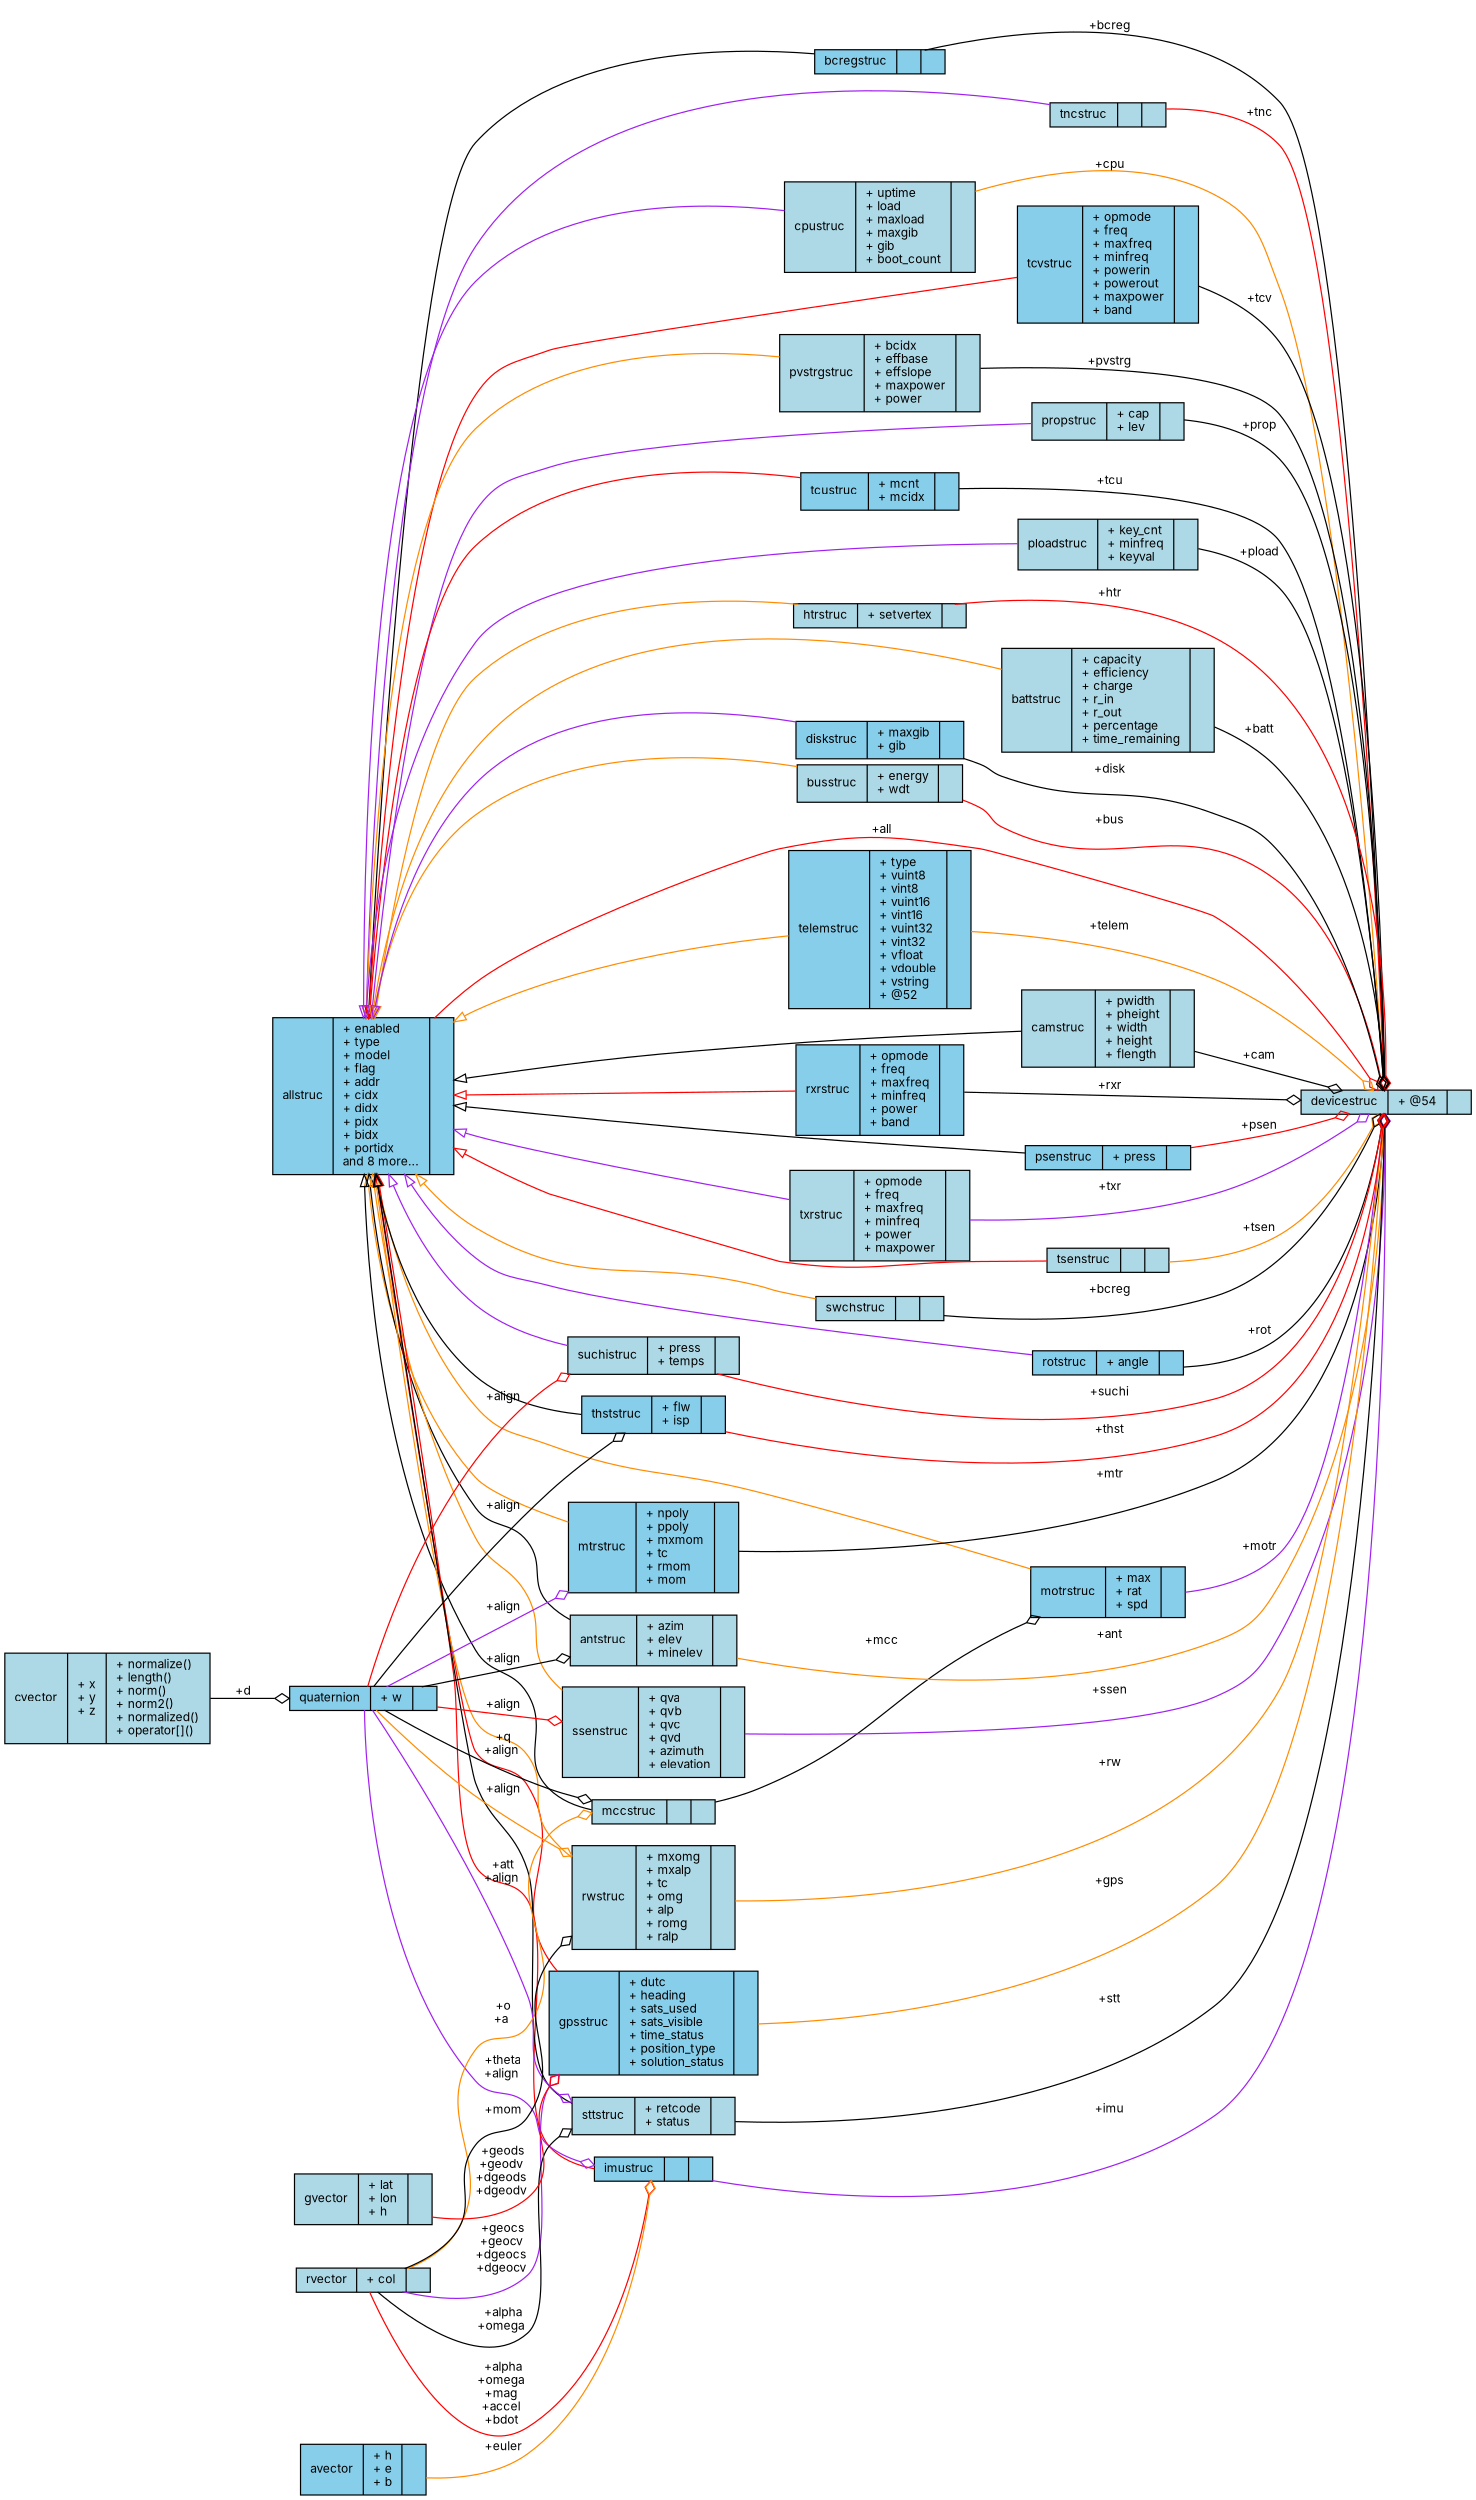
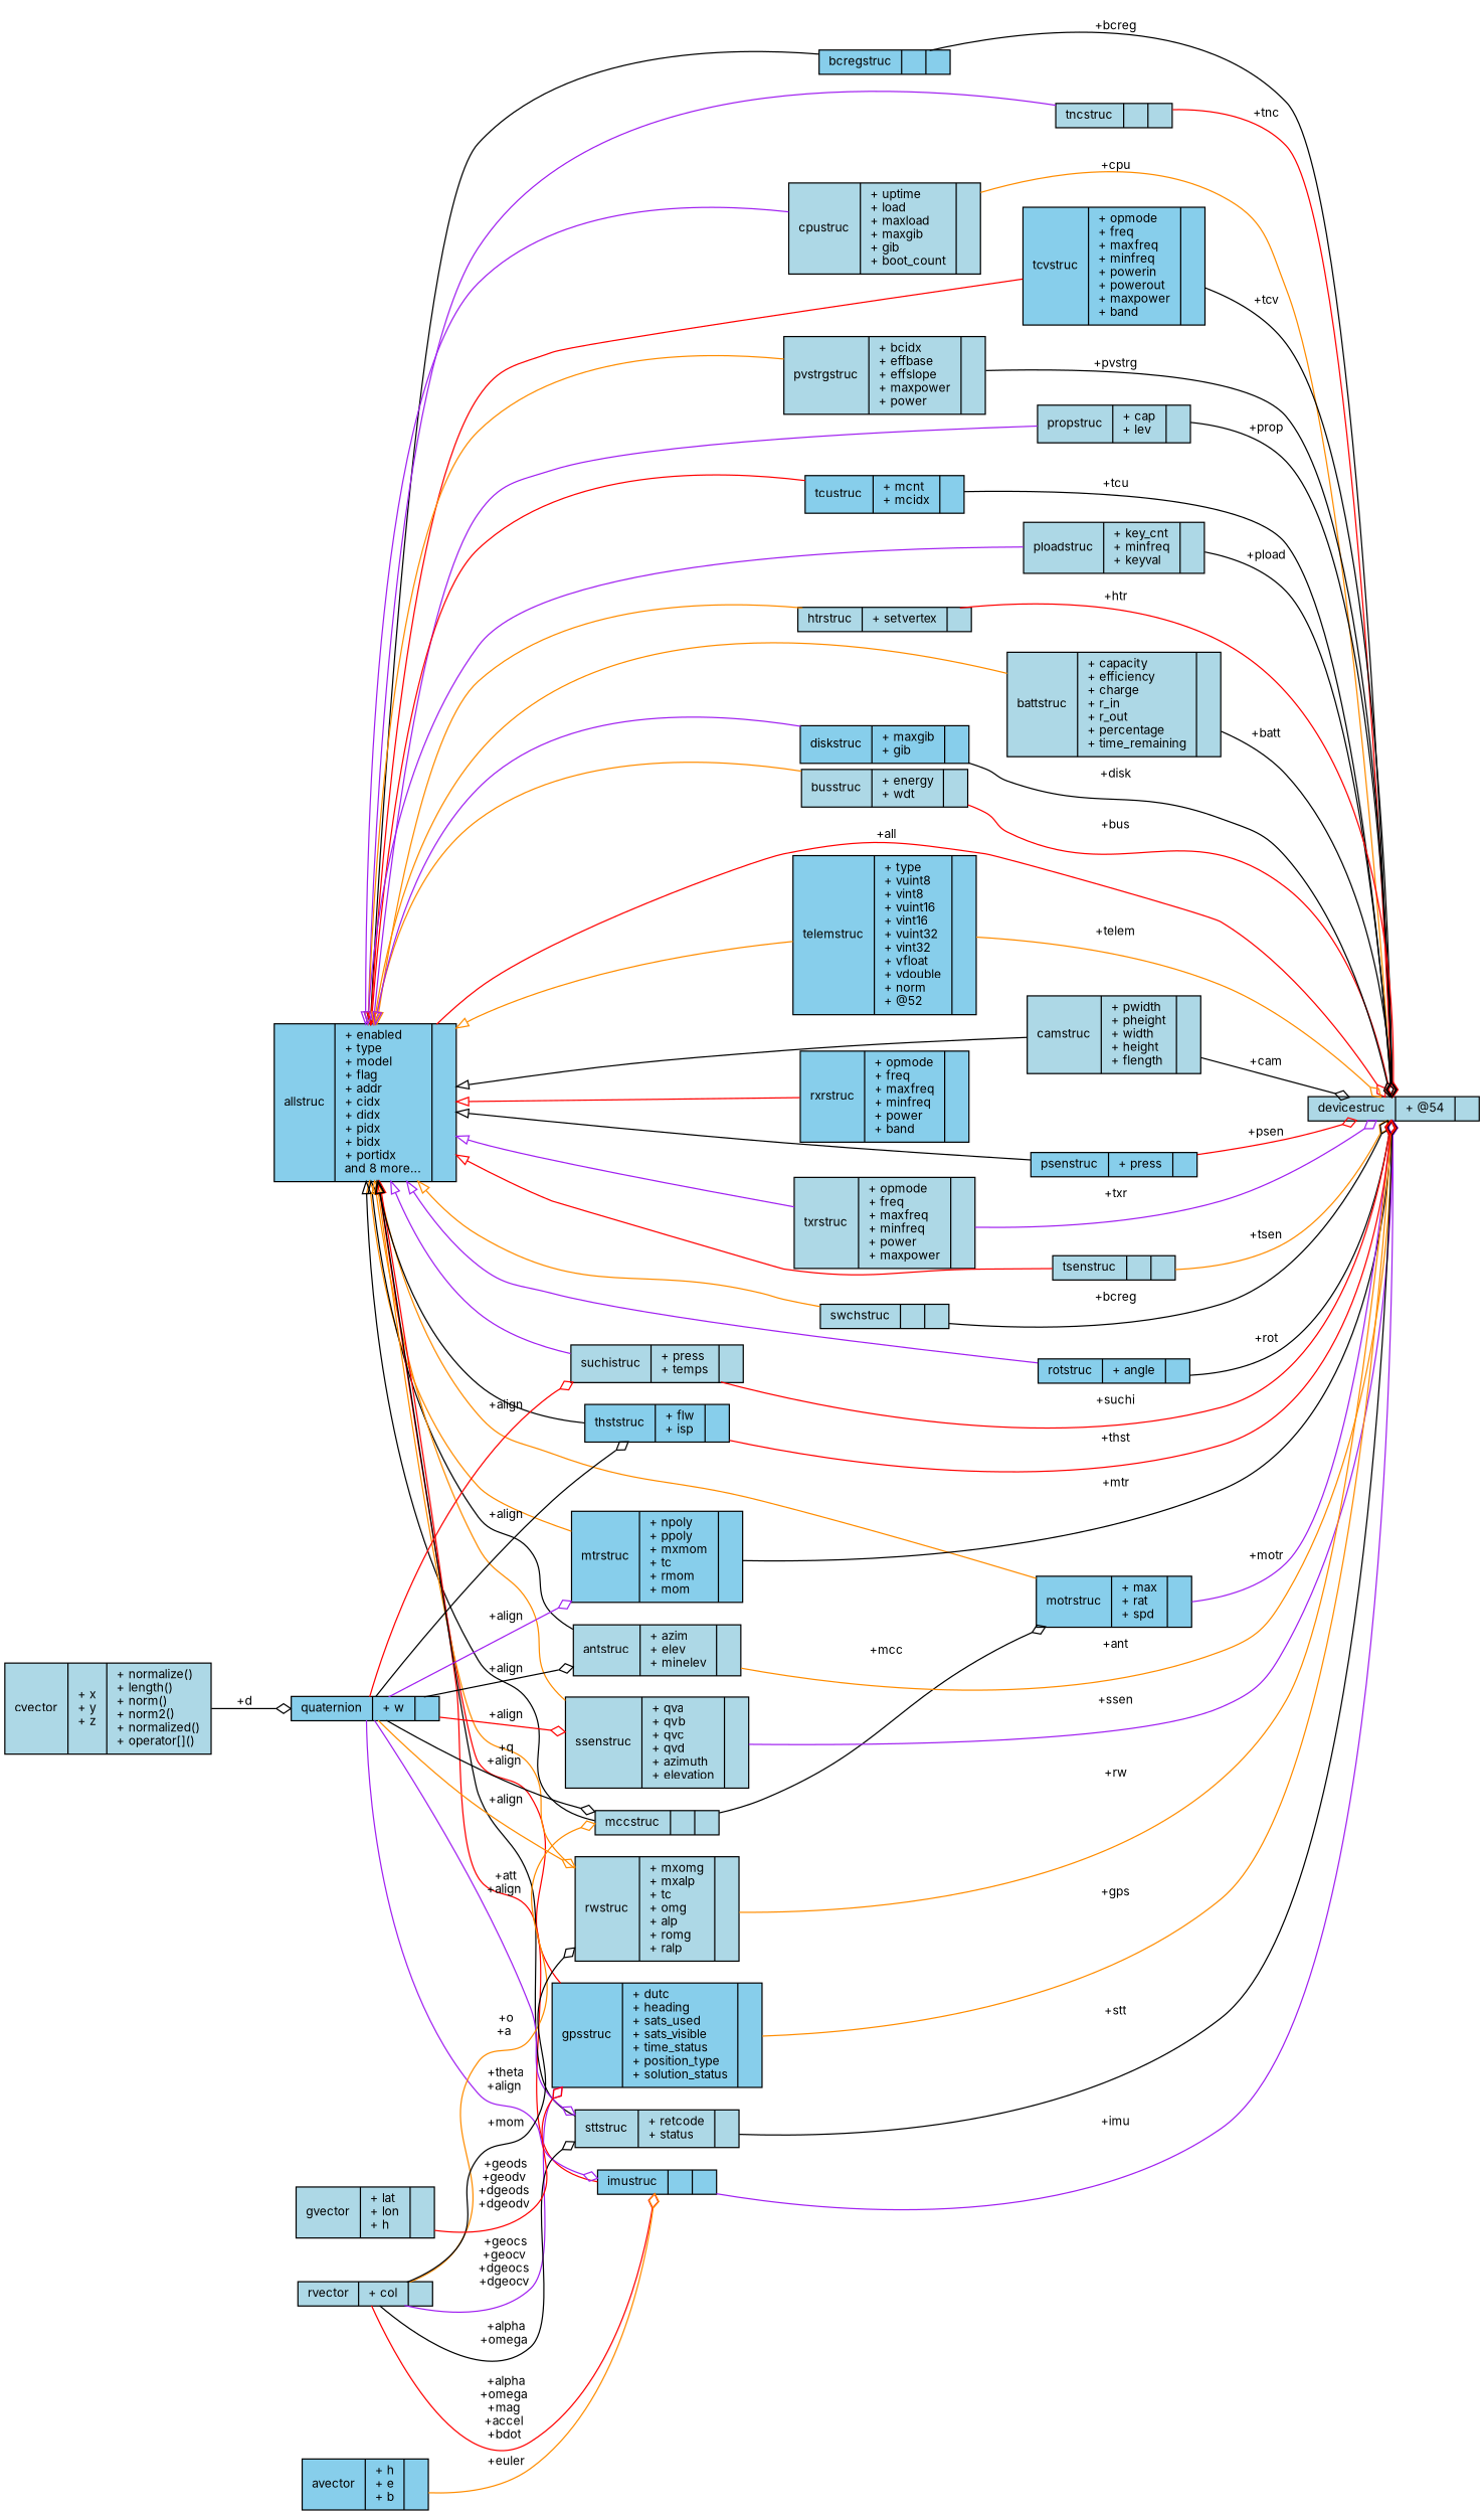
  digraph {
    fontname=Inter
    rankdir=LR
    node [color=black fillcolor=lightblue fontname=Inter fontsize=10 shape=record style=filled]
    edge [arrowhead=odiamond color=black fontname=Inter fontsize=10 labelfontname=Helvetica labelfontsize=10 style=solid]
    n1 [fontcolor=black height=0.2 label="{devicestruc\n|+ @54\l|}" width=0.4]
    n2 [height=0.2 label="{busstruc\n|+ energy\l+ wdt\l|}" width=0.4]
    n3 [fillcolor=skyblue height=0.2 label="{allstruc\n|+ enabled\l+ type\l+ model\l+ flag\l+ addr\l+ cidx\l+ didx\l+ pidx\l+ bidx\l+ portidx\land 8 more...\l|}" width=0.4]
-   n4 [fillcolor=skyblue height=0.2 label="{telemstruc\n|+ type\l+ vuint8\l+ vint8\l+ vuint16\l+ vint16\l+ vuint32\l+ vint32\l+ vfloat\l+ vdouble\l+ vstring\l+ @52\l|}" width=0.4]
+   n4 [fillcolor=skyblue height=0.2 label="{telemstruc\n|+ type\l+ vuint8\l+ vint8\l+ vuint16\l+ vint16\l+ vuint32\l+ vint32\l+ vfloat\l+ vdouble\l+ norm\l+ @52\l|}" width=0.4]
    n5 [height=0.2 label="{camstruc\n|+ pwidth\l+ pheight\l+ width\l+ height\l+ flength\l|}" width=0.4]
    n6 [fillcolor=skyblue height=0.2 label="{rxrstruc\n|+ opmode\l+ freq\l+ maxfreq\l+ minfreq\l+ power\l+ band\l|}" width=0.4]
    n7 [fillcolor=skyblue height=0.2 label="{psenstruc\n|+ press\l|}" width=0.4]
    n8 [fillcolor=skyblue height=0.2 label="{mtrstruc\n|+ npoly\l+ ppoly\l+ mxmom\l+ tc\l+ rmom\l+ mom\l|}" width=0.4]
    n9 [fillcolor=skyblue height=0.2 label="{motrstruc\n|+ max\l+ rat\l+ spd\l|}" width=0.4]
    n10 [height=0.2 label="{txrstruc\n|+ opmode\l+ freq\l+ maxfreq\l+ minfreq\l+ power\l+ maxpower\l|}" width=0.4]
    n11 [height=0.2 label="{mccstruc\n||}" width=0.4]
    n12 [height=0.2 label="{tsenstruc\n||}" width=0.4]
    n13 [height=0.2 label="{antstruc\n|+ azim\l+ elev\l+ minelev\l|}" width=0.4]
    n14 [height=0.2 label="{swchstruc\n||}" width=0.4]
    n15 [height=0.2 label="{ssenstruc\n|+ qva\l+ qvb\l+ qvc\l+ qvd\l+ azimuth\l+ elevation\l|}" width=0.4]
    n16 [fillcolor=skyblue height=0.2 label="{rotstruc\n|+ angle\l|}" width=0.4]
    n17 [fillcolor=skyblue height=0.2 label="{gpsstruc\n|+ dutc\l+ heading\l+ sats_used\l+ sats_visible\l+ time_status\l+ position_type\l+ solution_status\l|}" width=0.4]
    n18 [fillcolor=skyblue height=0.2 label="{bcregstruc\n||}" width=0.4]
    n19 [height=0.2 label="{tncstruc\n||}" width=0.4]
    n20 [height=0.2 label="{rwstruc\n|+ mxomg\l+ mxalp\l+ tc\l+ omg\l+ alp\l+ romg\l+ ralp\l|}" width=0.4]
    n21 [height=0.2 label="{cpustruc\n|+ uptime\l+ load\l+ maxload\l+ maxgib\l+ gib\l+ boot_count\l|}" width=0.4]
    n22 [fillcolor=skyblue height=0.2 label="{tcvstruc\n|+ opmode\l+ freq\l+ maxfreq\l+ minfreq\l+ powerin\l+ powerout\l+ maxpower\l+ band\l|}" width=0.4]
    n23 [height=0.2 label="{pvstrgstruc\n|+ bcidx\l+ effbase\l+ effslope\l+ maxpower\l+ power\l|}" width=0.4]
    n24 [height=0.2 label="{propstruc\n|+ cap\l+ lev\l|}" width=0.4]
    n25 [fillcolor=skyblue height=0.2 label="{tcustruc\n|+ mcnt\l+ mcidx\l|}" width=0.4]
    n26 [height=0.2 label="{suchistruc\n|+ press\l+ temps\l|}" width=0.4]
    n27 [height=0.2 label="{ploadstruc\n|+ key_cnt\l+ minfreq\l+ keyval\l|}" width=0.4]
    n28 [fillcolor=skyblue height=0.2 label="{imustruc\n||}" width=0.4]
    n29 [height=0.2 label="{sttstruc\n|+ retcode\l+ status\l|}" width=0.4]
    n30 [height=0.2 label="{htrstruc\n|+ setvertex\l|}" width=0.4]
    n31 [height=0.2 label="{battstruc\n|+ capacity\l+ efficiency\l+ charge\l+ r_in\l+ r_out\l+ percentage\l+ time_remaining\l|}" width=0.4]
    n32 [fillcolor=skyblue height=0.2 label="{thststruc\n|+ flw\l+ isp\l|}" width=0.4]
    n33 [fillcolor=skyblue height=0.2 label="{diskstruc\n|+ maxgib\l+ gib\l|}" width=0.4]
    n34 [fillcolor=skyblue height=0.2 label="{quaternion\n|+ w\l|}" width=0.4]
    n35 [height=0.2 label="{cvector\n|+ x\l+ y\l+ z\l|+ normalize()\l+ length()\l+ norm()\l+ norm2()\l+ normalized()\l+ operator[]()\l}" width=0.4]
    n36 [height=0.2 label="{rvector\n|+ col\l|}" width=0.4]
    n37 [height=0.2 label="{gvector\n|+ lat\l+ lon\l+ h\l|}" width=0.4]
    n38 [fillcolor=skyblue height=0.2 label="{avector\n|+ h\l+ e\l+ b\l|}" width=0.4]
    n2 -> n1 [color=red label=" +bus"]
    n3 -> n1 [color=red label=" +all"]
    n3 -> n2 [arrowtail=onormal color=darkorange dir=back arrowhead=""]
    n3 -> n4 [arrowtail=onormal color=darkorange dir=back arrowhead=""]
    n3 -> n5 [arrowtail=onormal dir=back arrowhead=""]
    n3 -> n6 [arrowtail=onormal color=red dir=back arrowhead=""]
    n3 -> n7 [arrowtail=onormal dir=back arrowhead=""]
    n3 -> n8 [arrowtail=onormal color=darkorange dir=back arrowhead=""]
    n3 -> n9 [arrowtail=onormal color=darkorange dir=back arrowhead=""]
    n3 -> n10 [arrowtail=onormal color=purple dir=back arrowhead=""]
    n3 -> n11 [arrowtail=onormal dir=back arrowhead=""]
    n3 -> n12 [arrowtail=onormal color=red dir=back arrowhead=""]
    n3 -> n13 [arrowtail=onormal dir=back arrowhead=""]
    n3 -> n14 [arrowtail=onormal color=darkorange dir=back arrowhead=""]
    n3 -> n15 [arrowtail=onormal color=darkorange dir=back arrowhead=""]
    n3 -> n16 [arrowtail=onormal color=purple dir=back arrowhead=""]
    n3 -> n17 [arrowtail=onormal color=red dir=back arrowhead=""]
    n3 -> n18 [arrowtail=onormal dir=back arrowhead=""]
    n3 -> n19 [arrowtail=onormal color=purple dir=back arrowhead=""]
    n3 -> n20 [arrowtail=onormal color=darkorange dir=back arrowhead=""]
    n3 -> n21 [arrowtail=onormal color=purple dir=back arrowhead=""]
    n3 -> n22 [arrowtail=onormal color=red dir=back arrowhead=""]
    n3 -> n23 [arrowtail=onormal color=darkorange dir=back arrowhead=""]
    n3 -> n24 [arrowtail=onormal color=purple dir=back arrowhead=""]
    n3 -> n25 [arrowtail=onormal color=red dir=back arrowhead=""]
    n3 -> n26 [arrowtail=onormal color=purple dir=back arrowhead=""]
    n3 -> n27 [arrowtail=onormal color=purple dir=back arrowhead=""]
    n3 -> n28 [arrowtail=onormal color=red dir=back arrowhead=""]
    n3 -> n29 [arrowtail=onormal dir=back arrowhead=""]
    n3 -> n30 [arrowtail=onormal color=darkorange dir=back arrowhead=""]
    n3 -> n31 [arrowtail=onormal color=darkorange dir=back arrowhead=""]
    n3 -> n32 [arrowtail=onormal dir=back arrowhead=""]
    n3 -> n33 [arrowtail=onormal color=purple dir=back arrowhead=""]
    n4 -> n1 [color=darkorange label=" +telem"]
    n5 -> n1 [label=" +cam"]
-   n6 -> n1 [label=" +rxr"]
    n7 -> n1 [color=red label=" +psen"]
    n8 -> n1 [label=" +mtr"]
    n9 -> n1 [color=purple label=" +motr"]
    n10 -> n1 [color=purple label=" +txr"]
    n11 -> n9 [label=" +mcc"]
    n12 -> n1 [color=darkorange label=" +tsen"]
    n13 -> n1 [color=darkorange label=" +ant"]
    n14 -> n1 [label=" +bcreg"]
    n15 -> n1 [color=purple label=" +ssen"]
    n16 -> n1 [label=" +rot"]
    n17 -> n1 [color=darkorange label=" +gps"]
    n18 -> n1 [label=" +bcreg"]
    n19 -> n1 [color=red label=" +tnc"]
    n20 -> n1 [color=darkorange label=" +rw"]
    n21 -> n1 [color=darkorange label=" +cpu"]
    n22 -> n1 [label=" +tcv"]
    n23 -> n1 [label=" +pvstrg"]
    n24 -> n1 [label=" +prop"]
    n25 -> n1 [label=" +tcu"]
    n26 -> n1 [color=red label=" +suchi"]
    n27 -> n1 [label=" +pload"]
    n28 -> n1 [color=purple label=" +imu"]
    n29 -> n1 [label=" +stt"]
    n30 -> n1 [color=red label=" +htr"]
    n31 -> n1 [label=" +batt"]
    n32 -> n1 [color=red label=" +thst"]
    n33 -> n1 [label=" +disk"]
    n34 -> n8 [color=purple label=" +align"]
    n34 -> n11 [label=" +q\n+align"]
    n34 -> n13 [label=" +align"]
    n34 -> n15 [color=red label=" +align"]
    n34 -> n20 [color=darkorange label=" +align"]
    n34 -> n26 [color=red label=" +align"]
    n34 -> n28 [color=purple label=" +theta\n+align"]
    n34 -> n29 [color=purple label=" +att\n+align"]
    n34 -> n32 [label=" +align"]
    n35 -> n34 [label=" +d"]
    n36 -> n11 [color=darkorange label=" +o\n+a"]
    n36 -> n17 [color=purple label=" +geocs\n+geocv\n+dgeocs\n+dgeocv"]
    n36 -> n20 [label=" +mom"]
    n36 -> n28 [color=red label=" +alpha\n+omega\n+mag\n+accel\n+bdot"]
    n36 -> n29 [label=" +alpha\n+omega"]
    n37 -> n17 [color=red label=" +geods\n+geodv\n+dgeods\n+dgeodv"]
    n38 -> n28 [color=darkorange label=" +euler"]
  }
